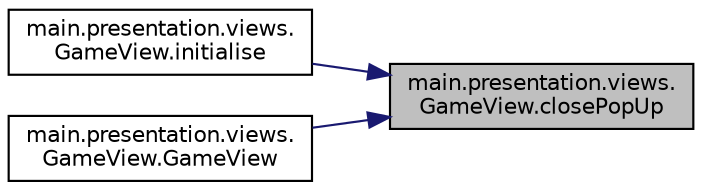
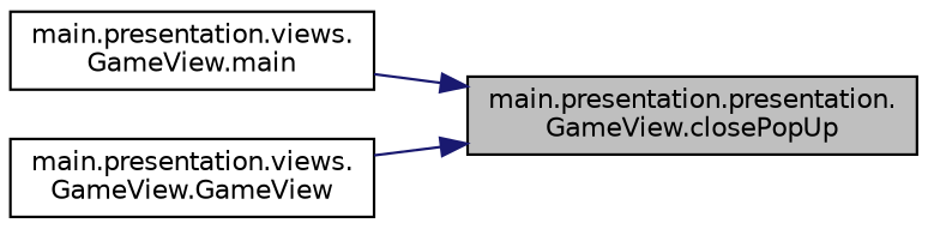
  digraph {
    rankdir=RL
    node [color=black fillcolor=white fontname=Helvetica fontsize=10 shape=record style=filled]
    edge [color=midnightblue dir=back fontname=Helvetica fontsize=10 labelfontname=Helvetica labelfontsize=10 style=solid]
-   n1 [fillcolor=grey75 fontcolor=black height=0.2 label="main.presentation.views.\lGameView.closePopUp" width=0.4]
-   n2 [height=0.2 label="main.presentation.views.\lGameView.initialise" width=0.4]
+   n1 [fillcolor=grey75 fontcolor=black height=0.2 label="main.presentation.presentation.\lGameView.closePopUp" width=0.4]
+   n2 [height=0.2 label="main.presentation.views.\lGameView.main" width=0.4]
    n3 [height=0.2 label="main.presentation.views.\lGameView.GameView" width=0.4]
    n1 -> n2
    n1 -> n3
  }
